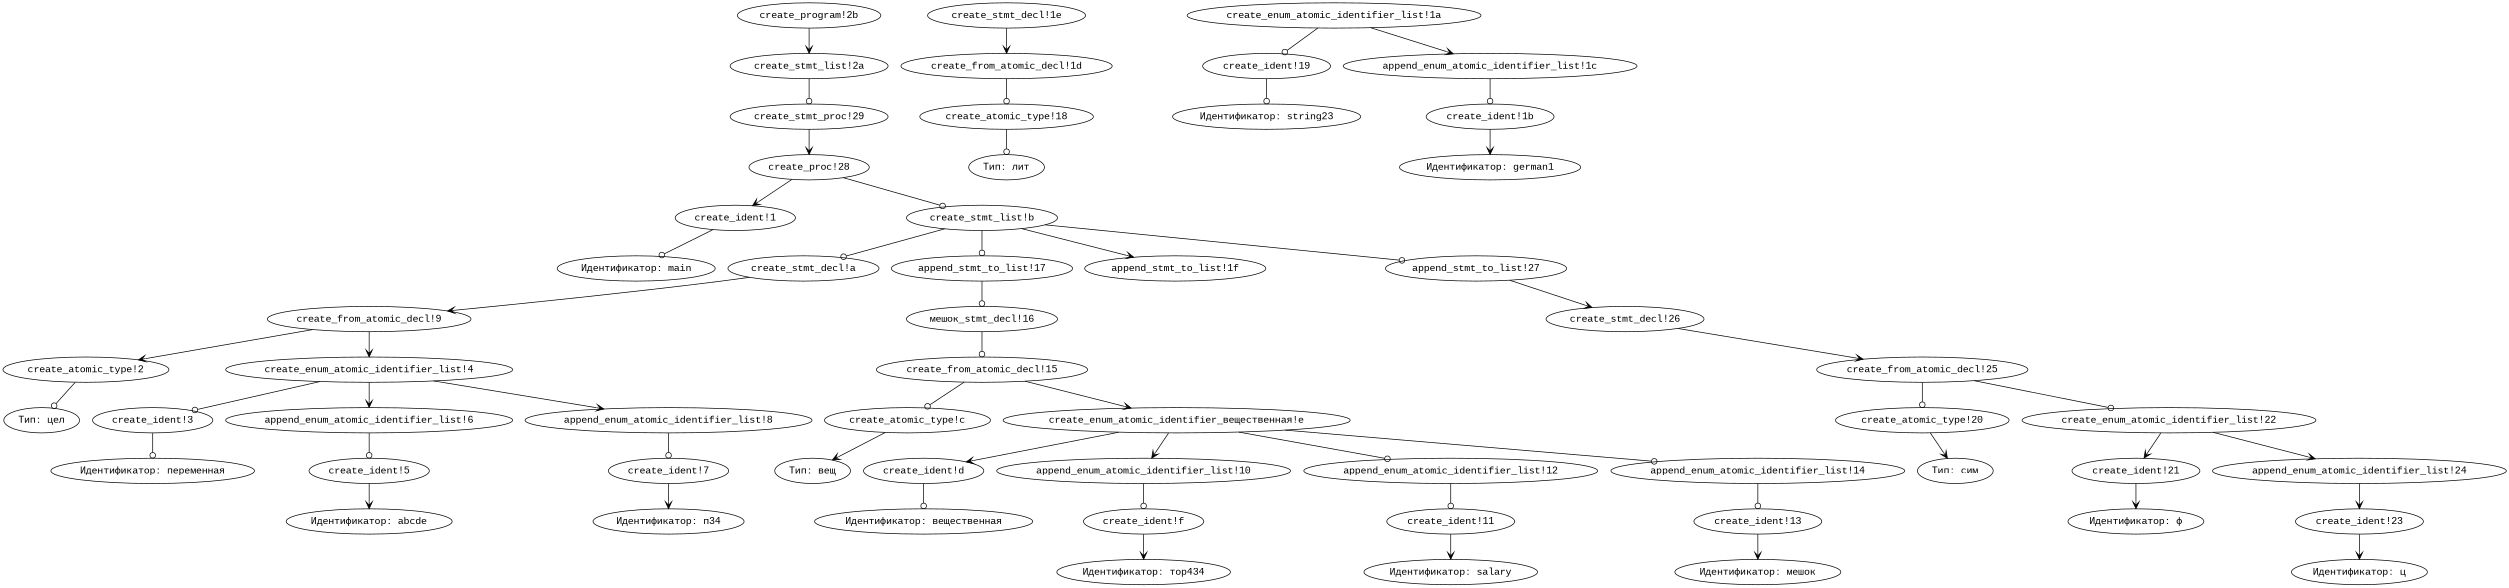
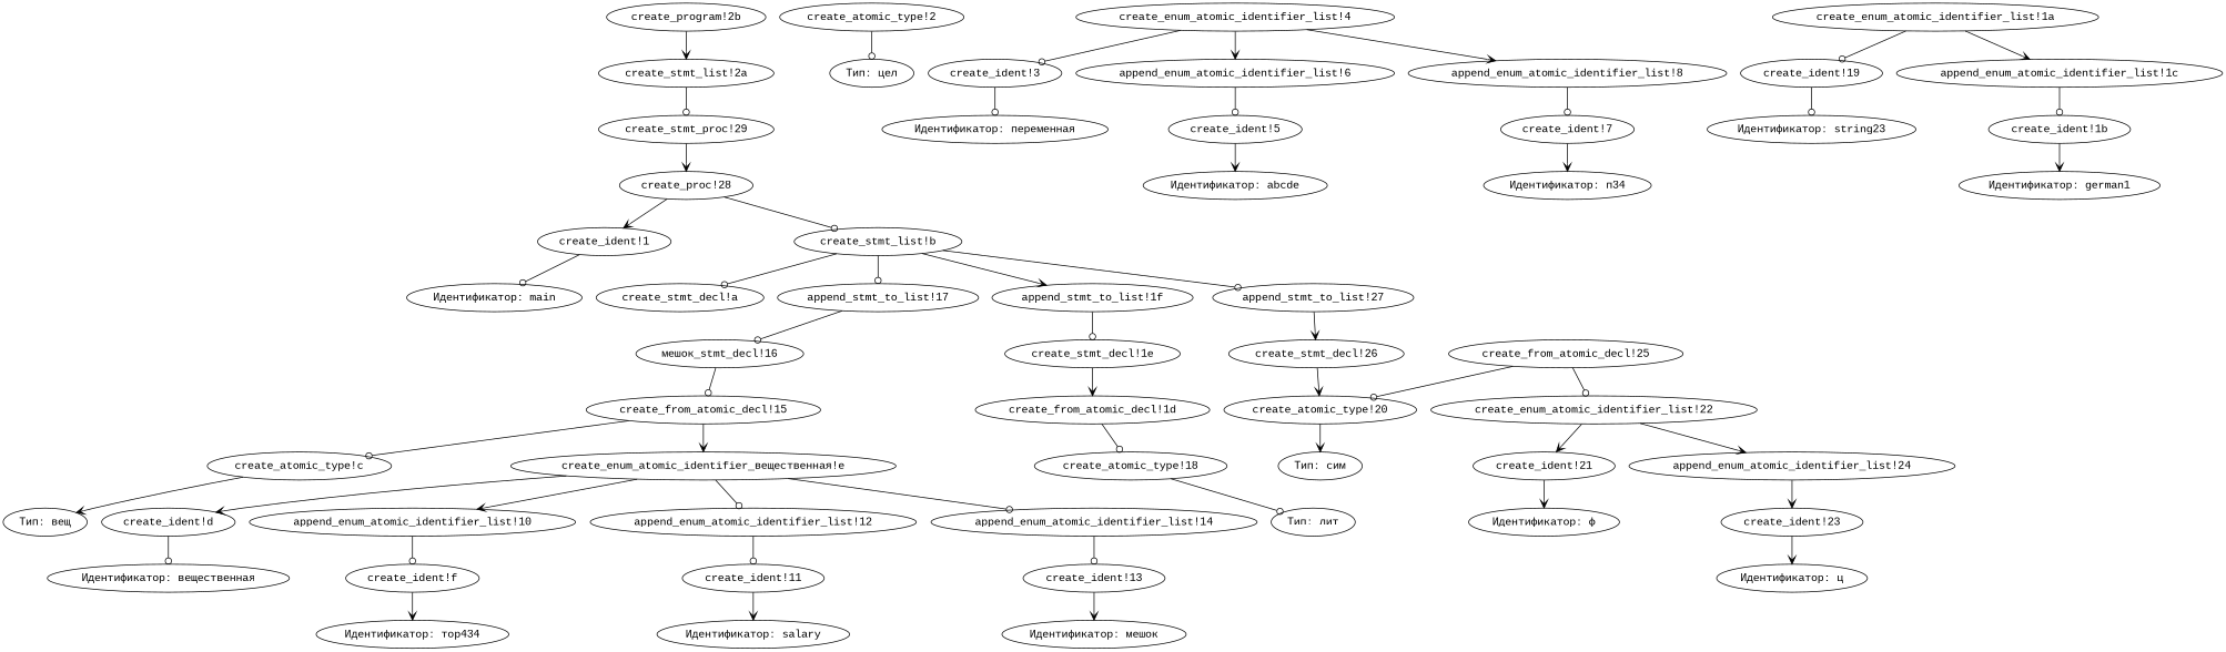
  digraph {
    fontname="Liberation Mono"
    node [fontname="Liberation Mono"]
    edge [arrowhead=vee fontname="Liberation Mono"]
    "create_ident!1"
    "Идентификатор: main"
    "create_atomic_type!2"
    "Тип: цел"
    "create_ident!3"
    "Идентификатор: переменная"
    "create_enum_atomic_identifier_list!4"
    "append_enum_atomic_identifier_list!6"
    "append_enum_atomic_identifier_list!8"
    "create_ident!5"
    "create_ident!7"
    "Идентификатор: abcde"
    "Идентификатор: п34"
-   "create_from_atomic_decl!9"
    "create_stmt_decl!a"
    "create_stmt_list!b"
    "append_stmt_to_list!17"
    "append_stmt_to_list!1f"
    "append_stmt_to_list!27"
    n20 [label="мешок_stmt_decl!16"]
    "create_stmt_decl!1e"
    "create_stmt_decl!26"
    "create_atomic_type!c"
    "Тип: вещ"
    "create_ident!d"
    "Идентификатор: вещественная"
    n27 [label="create_enum_atomic_identifier_вещественная!e"]
    "append_enum_atomic_identifier_list!10"
    "append_enum_atomic_identifier_list!12"
    "append_enum_atomic_identifier_list!14"
    "create_ident!f"
    "create_ident!11"
    "create_ident!13"
    "Идентификатор: тор434"
    "Идентификатор: salary"
    "Идентификатор: мешок"
    "create_from_atomic_decl!15"
    "create_atomic_type!18"
    "Тип: лит"
    "create_ident!19"
    "Идентификатор: string23"
    "create_enum_atomic_identifier_list!1a"
    "append_enum_atomic_identifier_list!1c"
    "create_ident!1b"
    "Идентификатор: german1"
    "create_from_atomic_decl!1d"
    "create_atomic_type!20"
    "Тип: сим"
    "create_ident!21"
    "Идентификатор: ф"
    "create_enum_atomic_identifier_list!22"
    "append_enum_atomic_identifier_list!24"
    "create_ident!23"
    "Идентификатор: ц"
    "create_from_atomic_decl!25"
    "create_proc!28"
    "create_stmt_proc!29"
    "create_stmt_list!2a"
    "create_program!2b"
    "create_ident!1" -> "Идентификатор: main" [arrowhead=odot]
    "create_atomic_type!2" -> "Тип: цел" [arrowhead=odot]
    "create_ident!3" -> "Идентификатор: переменная" [arrowhead=odot]
    "create_enum_atomic_identifier_list!4" -> "create_ident!3" [arrowhead=odot]
    "create_enum_atomic_identifier_list!4" -> "append_enum_atomic_identifier_list!6"
    "create_enum_atomic_identifier_list!4" -> "append_enum_atomic_identifier_list!8"
    "append_enum_atomic_identifier_list!6" -> "create_ident!5" [arrowhead=odot]
    "append_enum_atomic_identifier_list!8" -> "create_ident!7" [arrowhead=odot]
    "create_ident!5" -> "Идентификатор: abcde"
    "create_ident!7" -> "Идентификатор: п34"
-   "create_from_atomic_decl!9" -> "create_atomic_type!2"
-   "create_from_atomic_decl!9" -> "create_enum_atomic_identifier_list!4"
-   "create_stmt_decl!a" -> "create_from_atomic_decl!9"
    "create_stmt_list!b" -> "create_stmt_decl!a" [arrowhead=odot]
    "create_stmt_list!b" -> "append_stmt_to_list!17" [arrowhead=odot]
    "create_stmt_list!b" -> "append_stmt_to_list!1f"
    "create_stmt_list!b" -> "append_stmt_to_list!27" [arrowhead=odot]
    "append_stmt_to_list!17" -> n20 [arrowhead=odot]
+   "append_stmt_to_list!1f" -> "create_stmt_decl!1e" [arrowhead=odot]
    "append_stmt_to_list!27" -> "create_stmt_decl!26"
    n20 -> "create_from_atomic_decl!15" [arrowhead=odot]
    "create_stmt_decl!1e" -> "create_from_atomic_decl!1d"
-   "create_stmt_decl!26" -> "create_from_atomic_decl!25"
+   "create_stmt_decl!26" -> "create_atomic_type!20"
    "create_atomic_type!c" -> "Тип: вещ"
    "create_ident!d" -> "Идентификатор: вещественная" [arrowhead=odot]
    n27 -> "create_ident!d"
    n27 -> "append_enum_atomic_identifier_list!10"
    n27 -> "append_enum_atomic_identifier_list!12" [arrowhead=odot]
    n27 -> "append_enum_atomic_identifier_list!14" [arrowhead=odot]
    "append_enum_atomic_identifier_list!10" -> "create_ident!f" [arrowhead=odot]
    "append_enum_atomic_identifier_list!12" -> "create_ident!11" [arrowhead=odot]
    "append_enum_atomic_identifier_list!14" -> "create_ident!13" [arrowhead=odot]
    "create_ident!f" -> "Идентификатор: тор434"
    "create_ident!11" -> "Идентификатор: salary"
    "create_ident!13" -> "Идентификатор: мешок"
    "create_from_atomic_decl!15" -> "create_atomic_type!c" [arrowhead=odot]
    "create_from_atomic_decl!15" -> n27
    "create_atomic_type!18" -> "Тип: лит" [arrowhead=odot]
    "create_ident!19" -> "Идентификатор: string23" [arrowhead=odot]
    "create_enum_atomic_identifier_list!1a" -> "create_ident!19" [arrowhead=odot]
    "create_enum_atomic_identifier_list!1a" -> "append_enum_atomic_identifier_list!1c"
    "append_enum_atomic_identifier_list!1c" -> "create_ident!1b" [arrowhead=odot]
    "create_ident!1b" -> "Идентификатор: german1"
    "create_from_atomic_decl!1d" -> "create_atomic_type!18" [arrowhead=odot]
    "create_atomic_type!20" -> "Тип: сим"
    "create_ident!21" -> "Идентификатор: ф"
    "create_enum_atomic_identifier_list!22" -> "create_ident!21"
    "create_enum_atomic_identifier_list!22" -> "append_enum_atomic_identifier_list!24"
    "append_enum_atomic_identifier_list!24" -> "create_ident!23"
    "create_ident!23" -> "Идентификатор: ц"
    "create_from_atomic_decl!25" -> "create_atomic_type!20" [arrowhead=odot]
    "create_from_atomic_decl!25" -> "create_enum_atomic_identifier_list!22" [arrowhead=odot]
    "create_proc!28" -> "create_ident!1"
    "create_proc!28" -> "create_stmt_list!b" [arrowhead=odot]
    "create_stmt_proc!29" -> "create_proc!28"
    "create_stmt_list!2a" -> "create_stmt_proc!29" [arrowhead=odot]
    "create_program!2b" -> "create_stmt_list!2a"
  }
